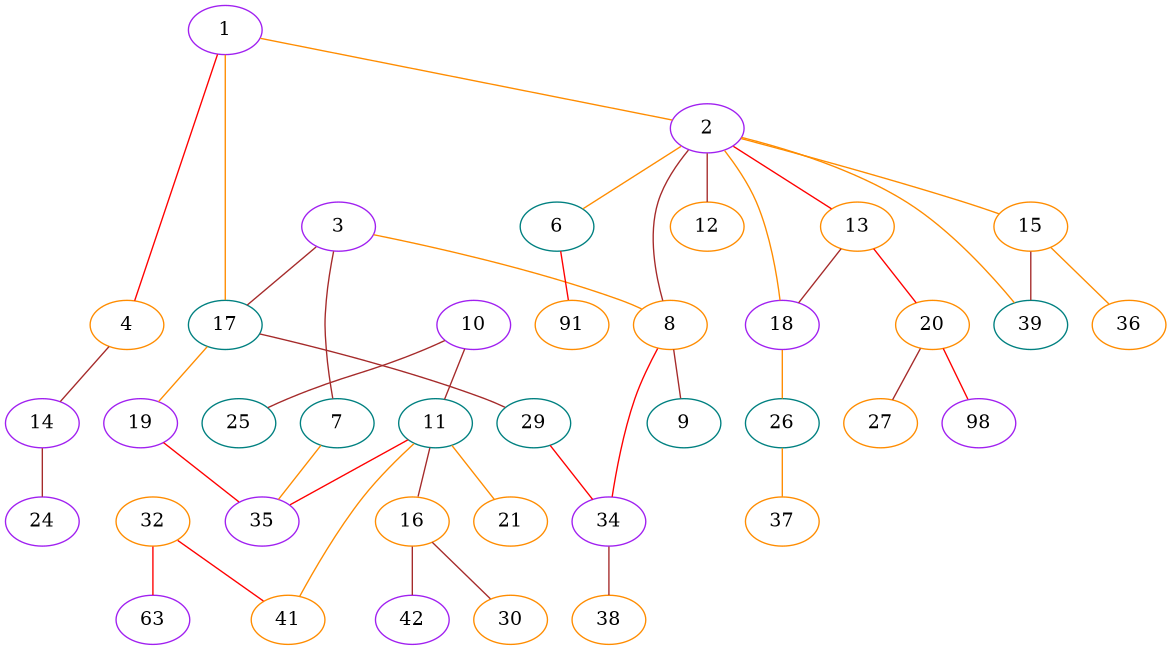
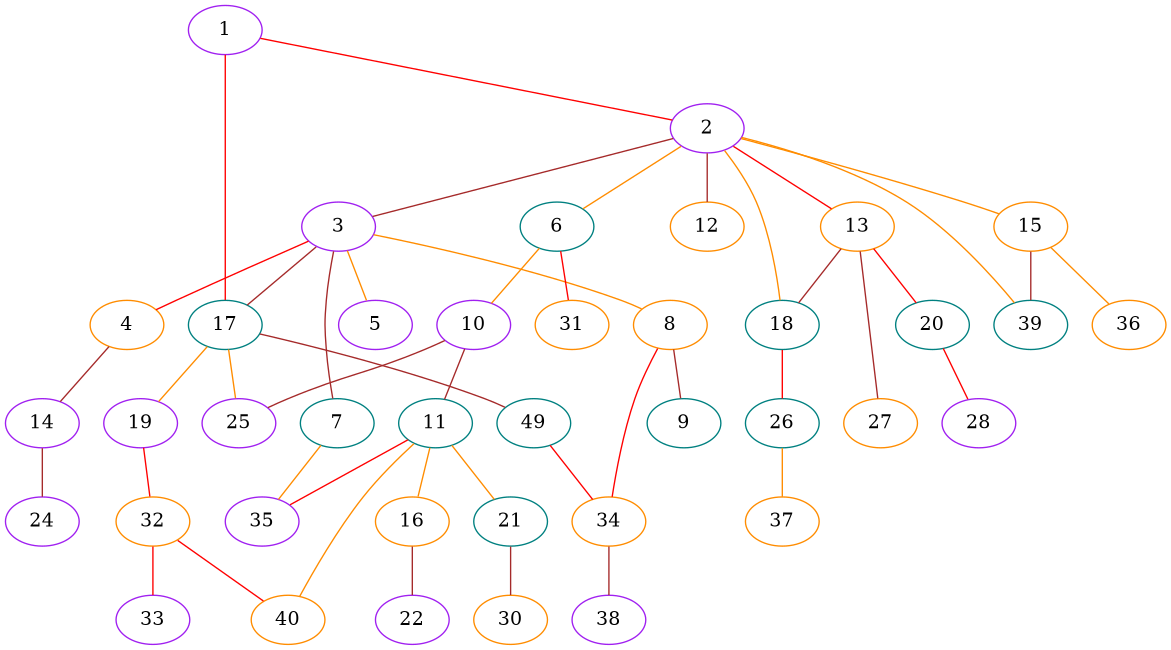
  graph {
    node [color=purple]
    edge [color=brown]
    1
    2
    4 [color=darkorange]
    17 [color=teal]
    3
    6 [color=teal]
    12 [color=darkorange]
    13 [color=darkorange]
    15 [color=darkorange]
-   18
+   18 [color=teal]
    39 [color=teal]
    14
-   25 [color=teal]
+   25
    19
-   29 [color=teal]
+   29 [color=teal label=49]
+   5
    7 [color=teal]
    8 [color=darkorange]
    10
-   31 [color=darkorange label=91]
-   20 [color=darkorange]
+   31 [color=darkorange]
+   20 [color=teal]
    27 [color=darkorange]
    36 [color=darkorange]
    26 [color=teal]
    24
    32 [color=darkorange]
-   34
+   34 [color=darkorange]
    35
    9 [color=teal]
    11 [color=teal]
-   28 [label=98]
+   28
    37 [color=darkorange]
-   38 [color=darkorange]
+   38
    16 [color=darkorange]
-   22 [label=42]
-   21 [color=darkorange]
-   40 [color=darkorange label=41]
+   22
+   21 [color=teal]
+   40 [color=darkorange]
    30 [color=darkorange]
-   33 [label=63]
-   1 -- 2 [color=darkorange]
-   1 -- 4 [color=red]
-   1 -- 17 [color=darkorange]
-   2 -- 8
+   33
+   1 -- 2 [color=red]
+   3 -- 4 [color=red]
+   1 -- 17 [color=red]
+   2 -- 3
    2 -- 6 [color=darkorange]
    2 -- 12
    2 -- 13 [color=red]
    2 -- 15 [color=darkorange]
    2 -- 18 [color=darkorange]
    2 -- 39 [color=darkorange]
    4 -- 14
+   17 -- 25 [color=darkorange]
    17 -- 19 [color=darkorange]
    17 -- 29
    3 -- 17
+   3 -- 5 [color=darkorange]
    3 -- 7
    3 -- 8 [color=darkorange]
+   6 -- 10 [color=darkorange]
    6 -- 31 [color=red]
    13 -- 18
    13 -- 20 [color=red]
-   20 -- 27
+   13 -- 27
    15 -- 39
    15 -- 36 [color=darkorange]
-   18 -- 26 [color=darkorange]
+   18 -- 26 [color=red]
    14 -- 24
-   19 -- 35 [color=red]
+   19 -- 32 [color=red]
    29 -- 34 [color=red]
    7 -- 35 [color=darkorange]
    8 -- 34 [color=red]
    8 -- 9
    10 -- 25
    10 -- 11
    20 -- 28 [color=red]
    26 -- 37 [color=darkorange]
    32 -- 40 [color=red]
    32 -- 33 [color=red]
    34 -- 38
    11 -- 35 [color=red]
-   11 -- 16
+   11 -- 16 [color=darkorange]
    11 -- 21 [color=darkorange]
    11 -- 40 [color=darkorange]
    16 -- 22
-   16 -- 30
+   21 -- 30
  }
